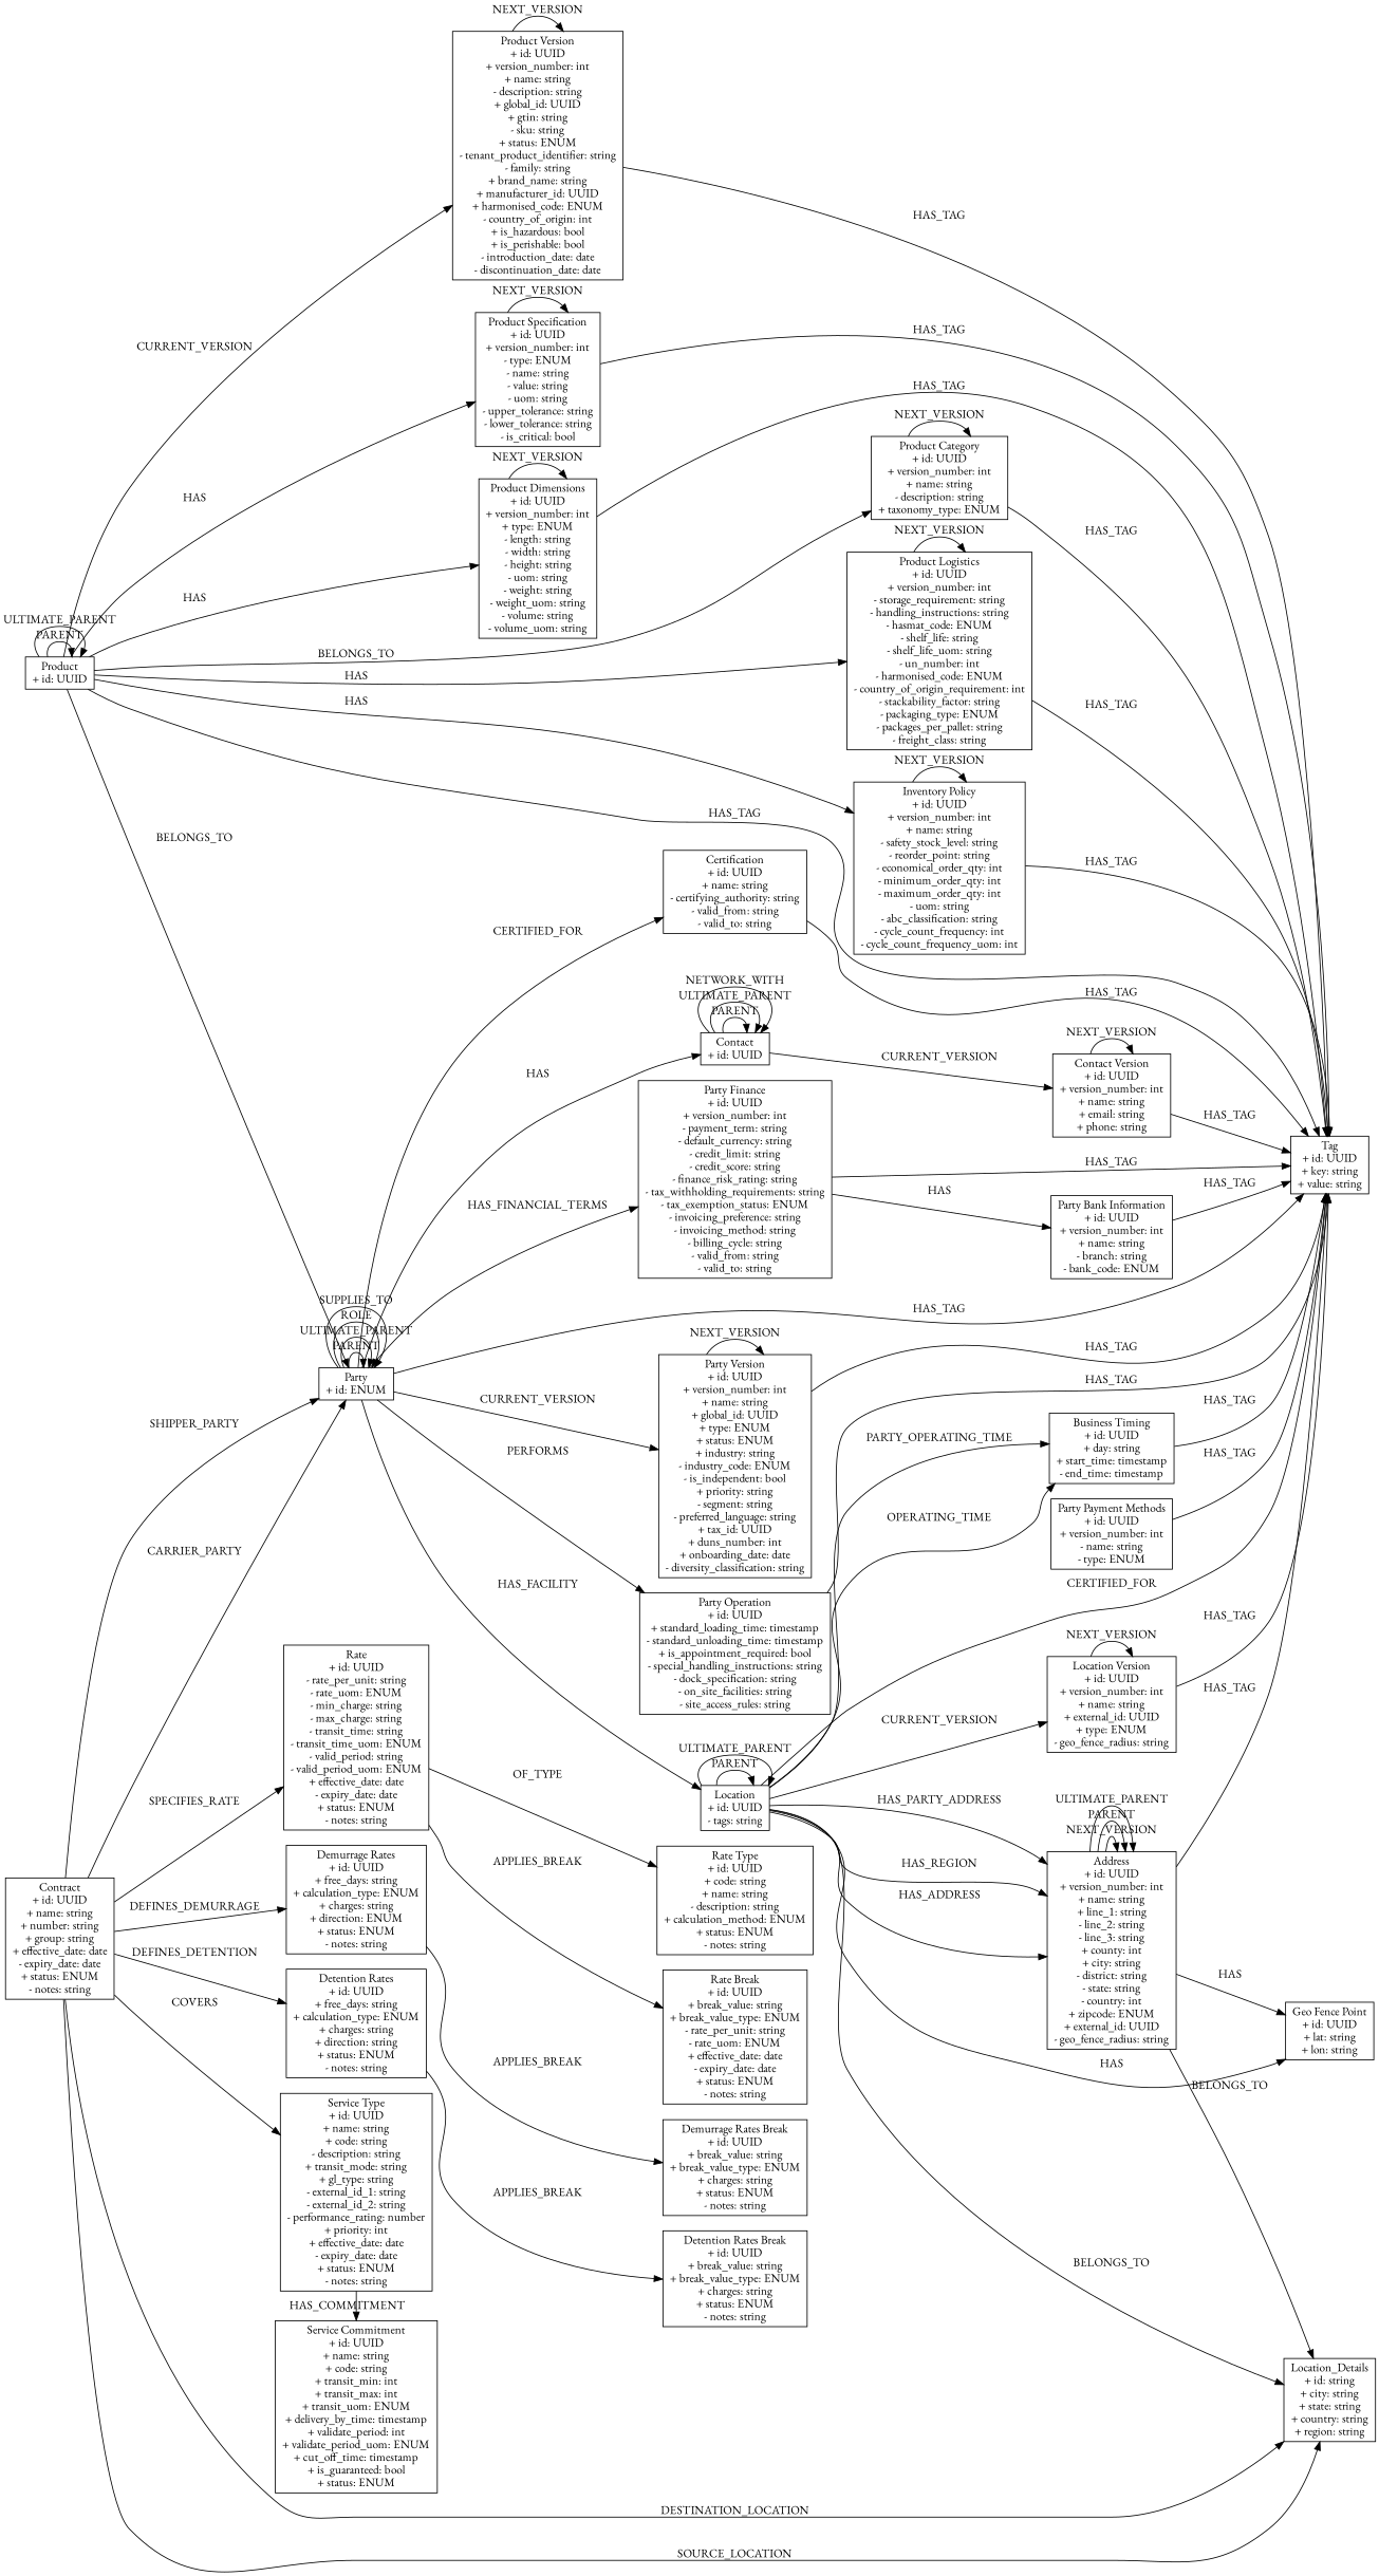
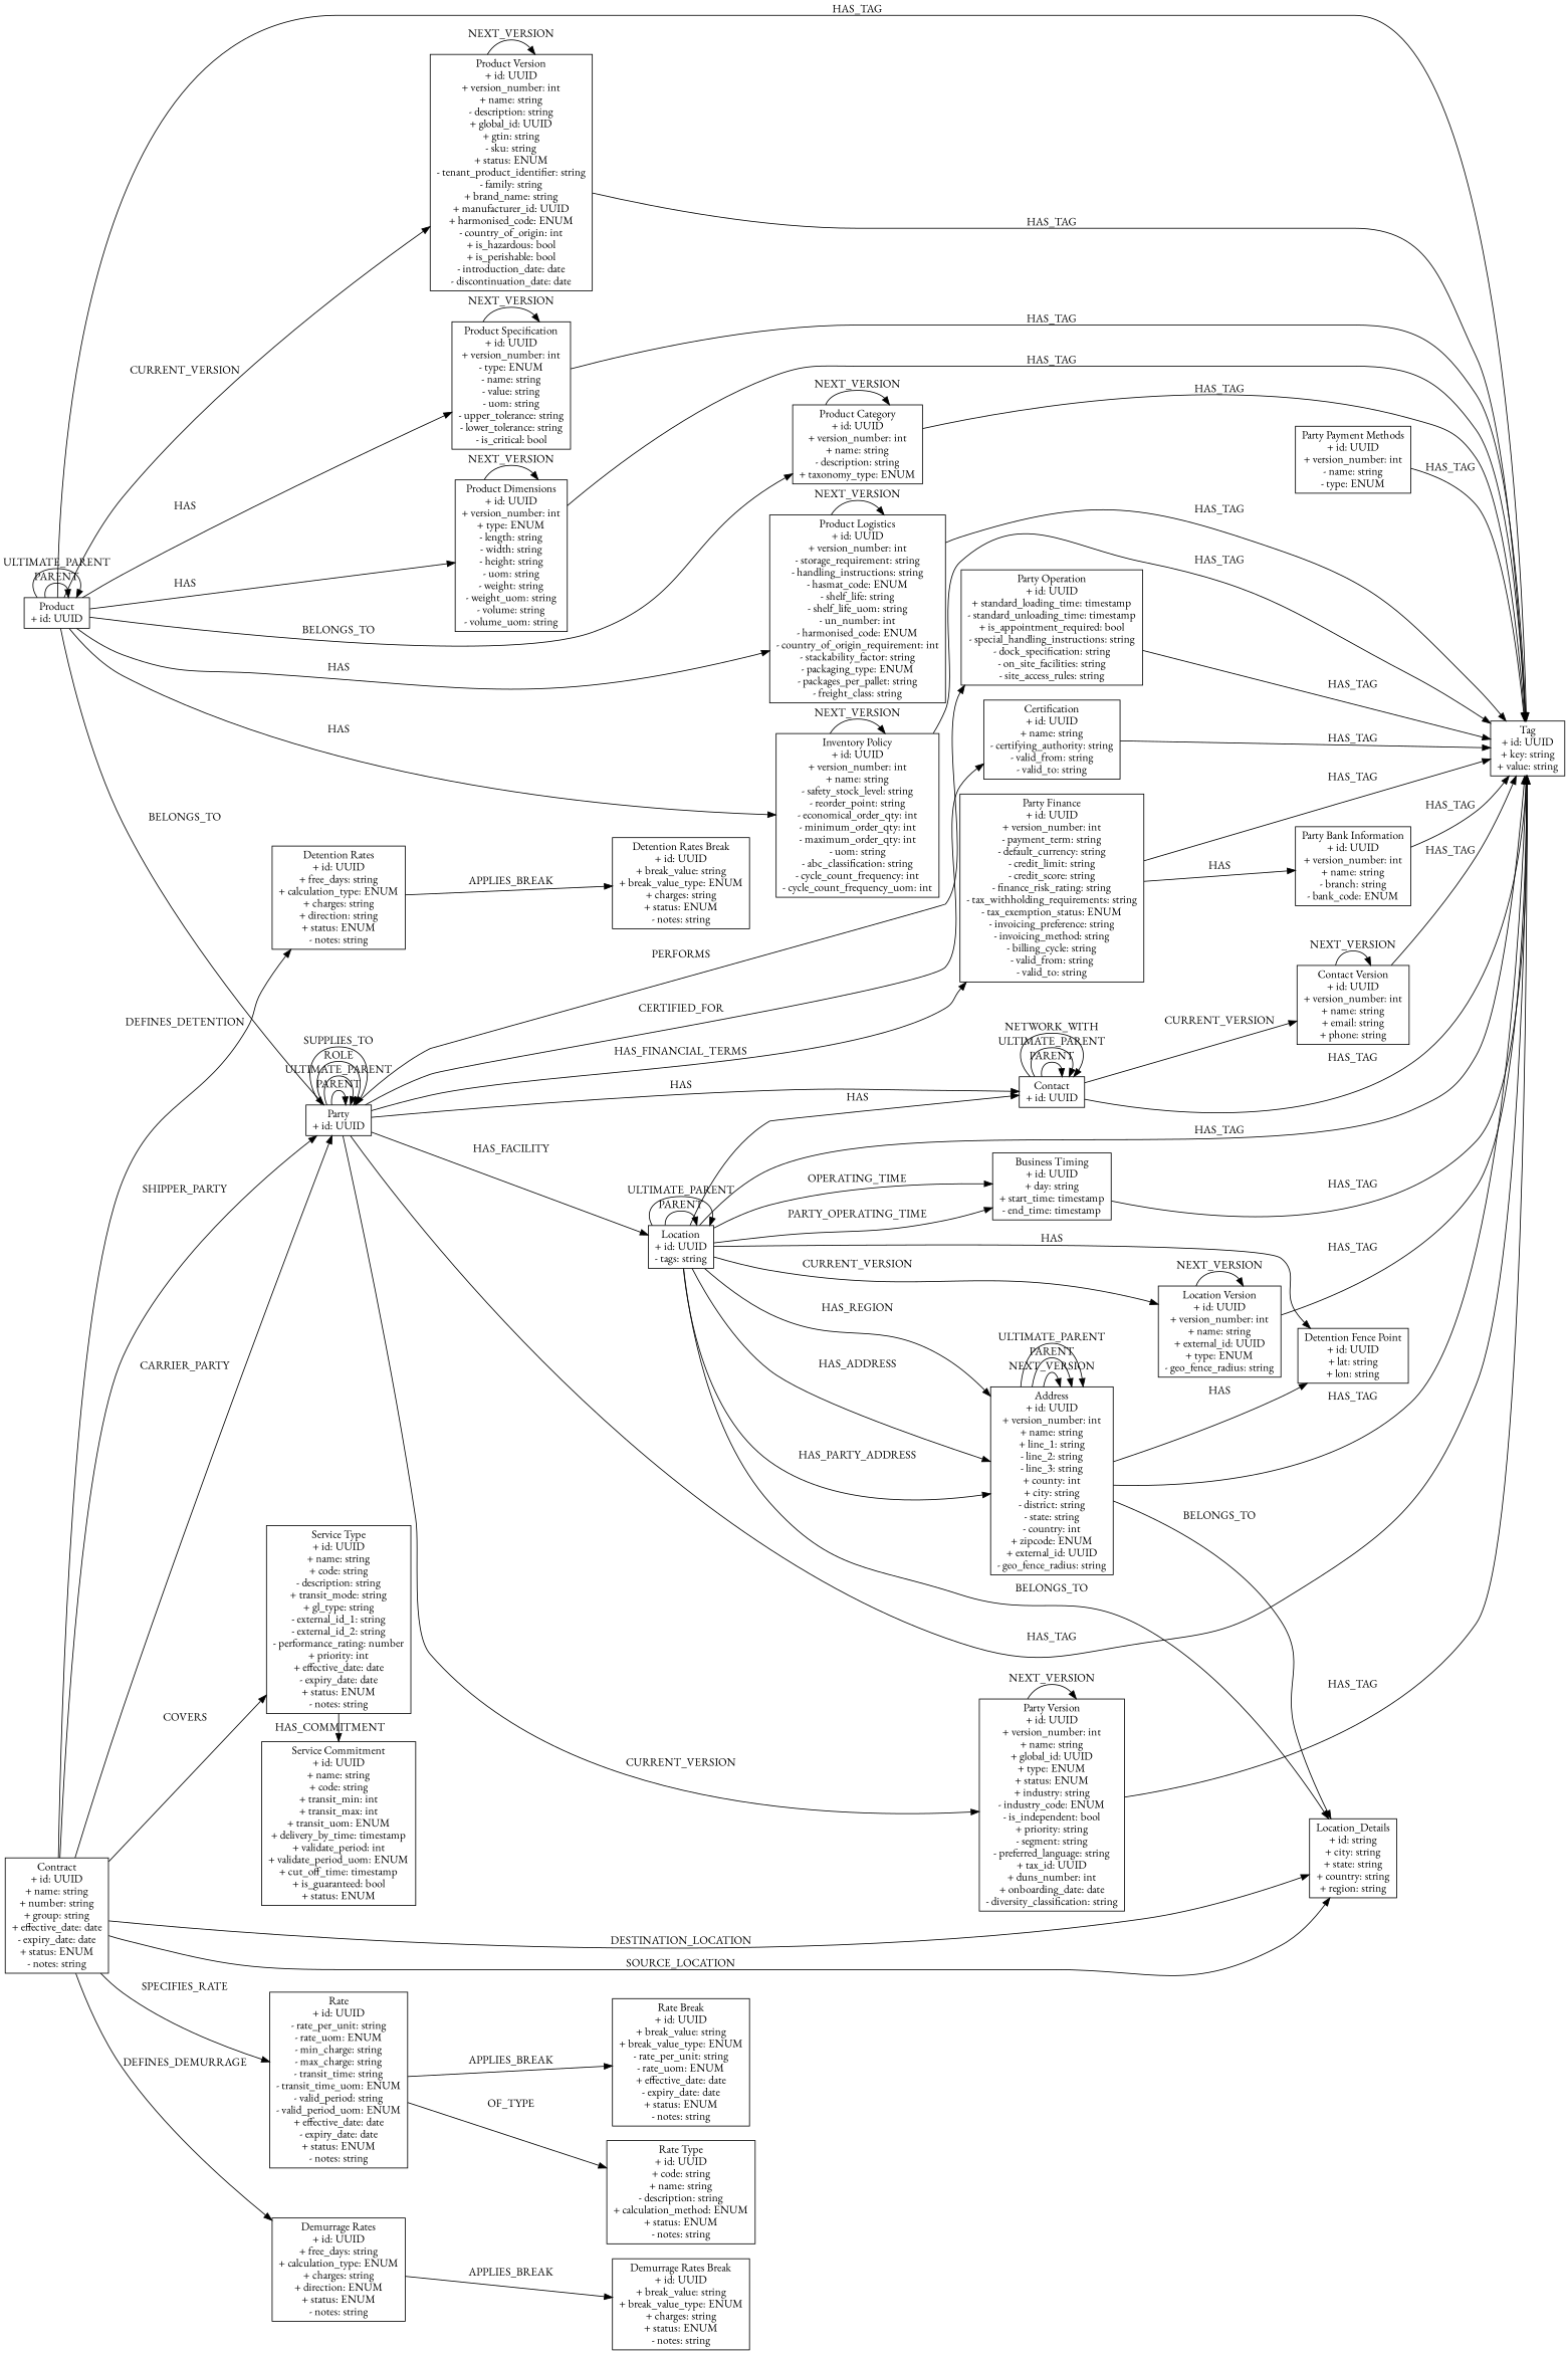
  digraph {
    fontname="EB Garamond"
    rankdir=LR
    node [fontname="EB Garamond" shape=box]
    edge [fontname="EB Garamond"]
-   n1 [label="Party\n+ id: ENUM\n"]
+   n1 [label="Party\n+ id: UUID\n"]
    n2 [label="Party Version\n+ id: UUID\n+ version_number: int\n+ name: string\n+ global_id: UUID\n+ type: ENUM\n+ status: ENUM\n+ industry: string\n- industry_code: ENUM\n- is_independent: bool\n+ priority: string\n- segment: string\n- preferred_language: string\n+ tax_id: UUID\n+ duns_number: int\n+ onboarding_date: date\n- diversity_classification: string\n"]
    n3 [label="Party Operation\n+ id: UUID\n+ standard_loading_time: timestamp\n- standard_unloading_time: timestamp\n+ is_appointment_required: bool\n- special_handling_instructions: string\n- dock_specification: string\n- on_site_facilities: string\n- site_access_rules: string\n"]
    n4 [label="Certification\n+ id: UUID\n+ name: string\n- certifying_authority: string\n- valid_from: string\n- valid_to: string\n"]
    n5 [label="Party Finance\n+ id: UUID\n+ version_number: int\n- payment_term: string\n- default_currency: string\n- credit_limit: string\n- credit_score: string\n- finance_risk_rating: string\n- tax_withholding_requirements: string\n- tax_exemption_status: ENUM\n- invoicing_preference: string\n- invoicing_method: string\n- billing_cycle: string\n- valid_from: string\n- valid_to: string\n"]
    n6 [label="Party Payment Methods\n+ id: UUID\n+ version_number: int\n- name: string\n- type: ENUM\n"]
    n7 [label="Party Bank Information\n+ id: UUID\n+ version_number: int\n+ name: string\n- branch: string\n- bank_code: ENUM\n"]
    n8 [label="Product\n+ id: UUID\n"]
    n9 [label="Product Version\n+ id: UUID\n+ version_number: int\n+ name: string\n- description: string\n+ global_id: UUID\n+ gtin: string\n- sku: string\n+ status: ENUM\n- tenant_product_identifier: string\n- family: string\n+ brand_name: string\n+ manufacturer_id: UUID\n+ harmonised_code: ENUM\n- country_of_origin: int\n+ is_hazardous: bool\n+ is_perishable: bool\n- introduction_date: date\n- discontinuation_date: date\n"]
    n10 [label="Product Specification\n+ id: UUID\n+ version_number: int\n- type: ENUM\n- name: string\n- value: string\n- uom: string\n- upper_tolerance: string\n- lower_tolerance: string\n- is_critical: bool\n"]
    n11 [label="Product Dimensions\n+ id: UUID\n+ version_number: int\n+ type: ENUM\n- length: string\n- width: string\n- height: string\n- uom: string\n- weight: string\n- weight_uom: string\n- volume: string\n- volume_uom: string\n"]
    n12 [label="Product Category\n+ id: UUID\n+ version_number: int\n+ name: string\n- description: string\n+ taxonomy_type: ENUM\n"]
    n13 [label="Product Logistics\n+ id: UUID\n+ version_number: int\n- storage_requirement: string\n- handling_instructions: string\n- hasmat_code: ENUM\n- shelf_life: string\n- shelf_life_uom: string\n- un_number: int\n- harmonised_code: ENUM\n- country_of_origin_requirement: int\n- stackability_factor: string\n- packaging_type: ENUM\n- packages_per_pallet: string\n- freight_class: string\n"]
    n14 [label="Inventory Policy\n+ id: UUID\n+ version_number: int\n+ name: string\n- safety_stock_level: string\n- reorder_point: string\n- economical_order_qty: int\n- minimum_order_qty: int\n- maximum_order_qty: int\n- uom: string\n- abc_classification: string\n- cycle_count_frequency: int\n- cycle_count_frequency_uom: int\n"]
    n15 [label="Location\n+ id: UUID\n- tags: string\n"]
    n16 [label="Location Version\n+ id: UUID\n+ version_number: int\n+ name: string\n+ external_id: UUID\n+ type: ENUM\n- geo_fence_radius: string\n"]
    n17 [label="Address\n+ id: UUID\n+ version_number: int\n+ name: string\n+ line_1: string\n- line_2: string\n- line_3: string\n+ county: int\n+ city: string\n- district: string\n- state: string\n- country: int\n+ zipcode: ENUM\n+ external_id: UUID\n- geo_fence_radius: string\n"]
    n18 [label="Business Timing\n+ id: UUID\n+ day: string\n+ start_time: timestamp\n- end_time: timestamp\n"]
    n19 [label="Contact\n+ id: UUID\n"]
    n20 [label="Contact Version\n+ id: UUID\n+ version_number: int\n+ name: string\n+ email: string\n+ phone: string\n"]
    n21 [label="Contract\n+ id: UUID\n+ name: string\n+ number: string\n+ group: string\n+ effective_date: date\n- expiry_date: date\n+ status: ENUM\n- notes: string\n"]
    n22 [label="Rate\n+ id: UUID\n- rate_per_unit: string\n- rate_uom: ENUM\n- min_charge: string\n- max_charge: string\n- transit_time: string\n- transit_time_uom: ENUM\n- valid_period: string\n- valid_period_uom: ENUM\n+ effective_date: date\n- expiry_date: date\n+ status: ENUM\n- notes: string\n"]
    n23 [label="Demurrage Rates\n+ id: UUID\n+ free_days: string\n+ calculation_type: ENUM\n+ charges: string\n+ direction: ENUM\n+ status: ENUM\n- notes: string\n"]
    n24 [label="Detention Rates\n+ id: UUID\n+ free_days: string\n+ calculation_type: ENUM\n+ charges: string\n+ direction: string\n+ status: ENUM\n- notes: string\n"]
    n25 [label="Service Type\n+ id: UUID\n+ name: string\n+ code: string\n- description: string\n+ transit_mode: string\n+ gl_type: string\n- external_id_1: string\n- external_id_2: string\n- performance_rating: number\n+ priority: int\n+ effective_date: date\n- expiry_date: date\n+ status: ENUM\n- notes: string\n"]
    n26 [label="Service Commitment\n+ id: UUID\n+ name: string\n+ code: string\n+ transit_min: int\n+ transit_max: int\n+ transit_uom: ENUM\n+ delivery_by_time: timestamp\n+ validate_period: int\n+ validate_period_uom: ENUM\n+ cut_off_time: timestamp\n+ is_guaranteed: bool\n+ status: ENUM\n"]
    n27 [label="Tag\n+ id: UUID\n+ key: string\n+ value: string\n"]
    n28 [label="Location_Details\n+ id: string\n+ city: string\n+ state: string\n+ country: string\n+ region: string\n"]
-   n29 [label="Geo Fence Point\n+ id: UUID\n+ lat: string\n+ lon: string\n"]
+   n29 [label="Detention Fence Point\n+ id: UUID\n+ lat: string\n+ lon: string\n"]
    n30 [label="Rate Type\n+ id: UUID\n+ code: string\n+ name: string\n- description: string\n+ calculation_method: ENUM\n+ status: ENUM\n- notes: string\n"]
    n31 [label="Rate Break\n+ id: UUID\n+ break_value: string\n+ break_value_type: ENUM\n- rate_per_unit: string\n- rate_uom: ENUM\n+ effective_date: date\n- expiry_date: date\n+ status: ENUM\n- notes: string\n"]
    n32 [label="Demurrage Rates Break\n+ id: UUID\n+ break_value: string\n+ break_value_type: ENUM\n+ charges: string\n+ status: ENUM\n- notes: string\n"]
    n33 [label="Detention Rates Break\n+ id: UUID\n+ break_value: string\n+ break_value_type: ENUM\n+ charges: string\n+ status: ENUM\n- notes: string\n"]
    subgraph sub_1 {
      rank=same
      n1
    }
    subgraph sub_2 {
      rank=same
      n2
      n3
      n4
      n5
    }
    subgraph sub_3 {
      rank=same
      n6
    }
    subgraph sub_4 {
      rank=same
      n7
    }
    subgraph sub_5 {
      rank=same
      n8
    }
    subgraph sub_6 {
      rank=same
      n9
      n10
      n11
    }
    subgraph sub_7 {
      rank=same
      n12
      n13
      n14
    }
    subgraph sub_8 {
      rank=same
      n15
    }
    subgraph sub_9 {
      rank=same
      n16
    }
    subgraph sub_10 {
      rank=same
      n17
    }
    subgraph sub_11 {
      rank=same
      n18
    }
    subgraph sub_12 {
      rank=same
      n19
    }
    subgraph sub_13 {
      rank=same
      n20
    }
    subgraph sub_14 {
      rank=same
      n21
    }
    subgraph sub_15 {
      rank=same
      n22
      n23
      n24
    }
    subgraph sub_16 {
      rank=same
      n25
      n26
    }
    n1 -> n1 [label=PARENT]
    n1 -> n1 [label=ULTIMATE_PARENT]
    n1 -> n1 [label=ROLE]
    n1 -> n1 [label=SUPPLIES_TO]
    n1 -> n2 [label=CURRENT_VERSION]
    n1 -> n3 [label=PERFORMS]
    n1 -> n4 [label=CERTIFIED_FOR]
    n1 -> n5 [label=HAS_FINANCIAL_TERMS]
    n1 -> n15 [label=HAS_FACILITY]
    n1 -> n19 [label=HAS]
    n1 -> n27 [label=HAS_TAG]
    n2 -> n2 [label=NEXT_VERSION]
    n2 -> n27 [label=HAS_TAG]
    n3 -> n27 [label=HAS_TAG]
    n4 -> n27 [label=HAS_TAG]
    n5 -> n7 [label=HAS]
    n5 -> n27 [label=HAS_TAG]
    n6 -> n27 [label=HAS_TAG]
    n7 -> n27 [label=HAS_TAG]
    n8 -> n1 [label=BELONGS_TO]
    n8 -> n8 [label=PARENT]
    n8 -> n8 [label=ULTIMATE_PARENT]
    n8 -> n9 [label=CURRENT_VERSION]
    n8 -> n10 [label=HAS]
    n8 -> n11 [label=HAS]
    n8 -> n12 [label=BELONGS_TO]
    n8 -> n13 [label=HAS]
    n8 -> n14 [label=HAS]
    n8 -> n27 [label=HAS_TAG]
    n9 -> n9 [label=NEXT_VERSION]
    n9 -> n27 [label=HAS_TAG]
    n10 -> n10 [label=NEXT_VERSION]
    n10 -> n27 [label=HAS_TAG]
    n11 -> n11 [label=NEXT_VERSION]
    n11 -> n27 [label=HAS_TAG]
    n12 -> n12 [label=NEXT_VERSION]
    n12 -> n27 [label=HAS_TAG]
    n13 -> n13 [label=NEXT_VERSION]
    n13 -> n27 [label=HAS_TAG]
    n14 -> n14 [label=NEXT_VERSION]
    n14 -> n27 [label=HAS_TAG]
    n15 -> n15 [label=PARENT]
    n15 -> n15 [label=ULTIMATE_PARENT]
    n15 -> n16 [label=CURRENT_VERSION]
    n15 -> n17 [label=HAS_ADDRESS]
    n15 -> n17 [label=HAS_PARTY_ADDRESS]
    n15 -> n17 [label=HAS_REGION]
    n15 -> n18 [label=OPERATING_TIME]
    n15 -> n18 [label=PARTY_OPERATING_TIME]
-   n15 -> n27 [label=CERTIFIED_FOR]
+   n15 -> n19 [label=HAS]
+   n15 -> n27 [label=HAS_TAG]
    n15 -> n28 [label=BELONGS_TO]
    n15 -> n29 [label=HAS]
    n16 -> n16 [label=NEXT_VERSION]
    n16 -> n27 [label=HAS_TAG]
    n17 -> n17 [label=NEXT_VERSION]
    n17 -> n17 [label=PARENT]
    n17 -> n17 [label=ULTIMATE_PARENT]
    n17 -> n27 [label=HAS_TAG]
    n17 -> n28 [label=BELONGS_TO]
    n17 -> n29 [label=HAS]
    n18 -> n27 [label=HAS_TAG]
    n19 -> n19 [label=PARENT]
    n19 -> n19 [label=ULTIMATE_PARENT]
    n19 -> n19 [label=NETWORK_WITH]
    n19 -> n20 [label=CURRENT_VERSION]
+   n19 -> n27 [label=HAS_TAG]
    n20 -> n20 [label=NEXT_VERSION]
    n20 -> n27 [label=HAS_TAG]
    n21 -> n1 [label=CARRIER_PARTY]
    n21 -> n1 [label=SHIPPER_PARTY]
    n21 -> n22 [label=SPECIFIES_RATE]
    n21 -> n23 [label=DEFINES_DEMURRAGE]
    n21 -> n24 [label=DEFINES_DETENTION]
    n21 -> n25 [label=COVERS]
    n21 -> n28 [label=SOURCE_LOCATION]
    n21 -> n28 [label=DESTINATION_LOCATION]
    n22 -> n30 [label=OF_TYPE]
    n22 -> n31 [label=APPLIES_BREAK]
    n23 -> n32 [label=APPLIES_BREAK]
    n24 -> n33 [label=APPLIES_BREAK]
    n25 -> n26 [label=HAS_COMMITMENT]
  }
